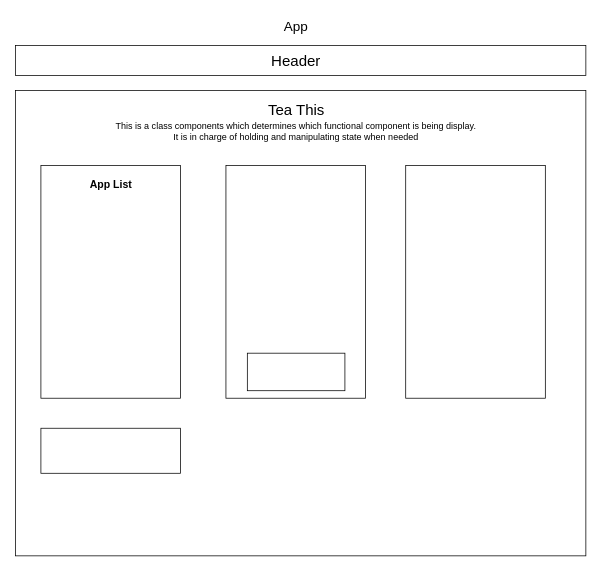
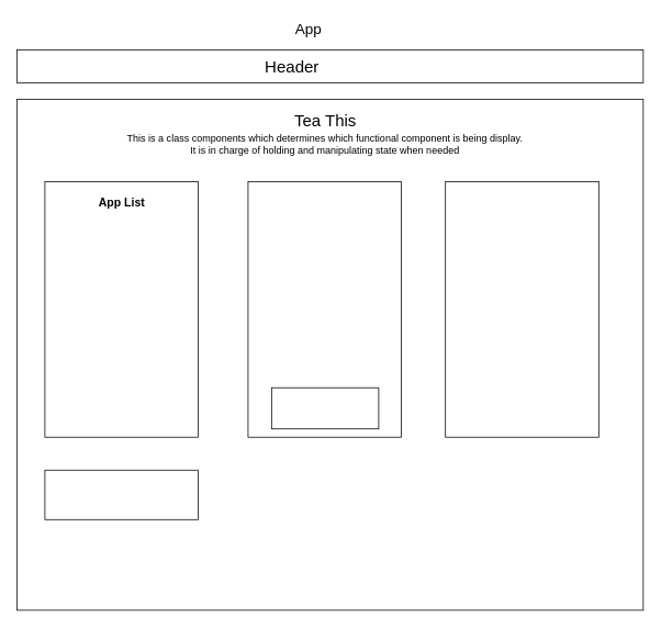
  <mxCell id="0" />
  <mxCell id="1" parent="0" />
- <mxCell id="2" value="&lt;font style=&quot;font-size: 18px;&quot;&gt;App&lt;/font&gt;" style="text;strokeColor=none;align=center;fillColor=none;html=1;verticalAlign=middle;whiteSpace=wrap;rounded=0;" vertex="1" parent="1"><mxGeometry x="339" y="20" width="110" height="30" as="geometry" /></mxCell>
+ <mxCell id="2" value="&lt;font style=&quot;font-size: 18px;&quot;&gt;App&lt;/font&gt;" style="text;strokeColor=none;align=center;fillColor=none;html=1;verticalAlign=middle;whiteSpace=wrap;rounded=0;" vertex="1" parent="1"><mxGeometry x="319" y="20" width="110" height="30" as="geometry" /></mxCell>
  <mxCell id="3" value="" style="rounded=0;whiteSpace=wrap;html=1;" vertex="1" parent="1"><mxGeometry x="20" y="60" width="760" height="40" as="geometry" /></mxCell>
- <mxCell id="4" value="&lt;font style=&quot;font-size: 20px;&quot;&gt;Header&lt;/font&gt;" style="text;strokeColor=none;align=center;fillColor=none;html=1;verticalAlign=middle;whiteSpace=wrap;rounded=0;" vertex="1" parent="1"><mxGeometry x="351" y="65" width="86" height="30" as="geometry" /></mxCell>
+ <mxCell id="4" value="&lt;font style=&quot;font-size: 20px;&quot;&gt;Header&lt;/font&gt;" style="text;strokeColor=none;align=center;fillColor=none;html=1;verticalAlign=middle;whiteSpace=wrap;rounded=0;" vertex="1" parent="1"><mxGeometry x="311" y="65" width="86" height="30" as="geometry" /></mxCell>
  <mxCell id="5" value="" style="rounded=0;whiteSpace=wrap;html=1;" vertex="1" parent="1"><mxGeometry x="20" y="120" width="760" height="620" as="geometry" /></mxCell>
  <mxCell id="6" value="&lt;font size=&quot;1&quot;&gt;&lt;span style=&quot;font-size: 20px;&quot;&gt;Tea This&lt;/span&gt;&lt;/font&gt;" style="text;strokeColor=none;align=center;fillColor=none;html=1;verticalAlign=middle;whiteSpace=wrap;rounded=0;" vertex="1" parent="1"><mxGeometry x="323.5" y="130" width="141" height="30" as="geometry" /></mxCell>
  <mxCell id="7" value="&lt;div&gt;This is a class components which determines which functional component is being display.&lt;/div&gt;&lt;div&gt;It is in charge of holding and manipulating state when needed&lt;br&gt;&lt;/div&gt;" style="text;strokeColor=none;align=center;fillColor=none;html=1;verticalAlign=middle;whiteSpace=wrap;rounded=0;" vertex="1" parent="1"><mxGeometry x="54" y="160" width="680" height="30" as="geometry" /></mxCell>
  <mxCell id="8" value="" style="rounded=0;whiteSpace=wrap;html=1;" vertex="1" parent="1"><mxGeometry x="54" y="220" width="186" height="310" as="geometry" /></mxCell>
  <mxCell id="9" value="" style="rounded=0;whiteSpace=wrap;html=1;" vertex="1" parent="1"><mxGeometry x="300.5" y="220" width="186" height="310" as="geometry" /></mxCell>
  <mxCell id="10" value="" style="rounded=0;whiteSpace=wrap;html=1;" vertex="1" parent="1"><mxGeometry x="540" y="220" width="186" height="310" as="geometry" /></mxCell>
  <mxCell id="11" value="" style="rounded=0;whiteSpace=wrap;html=1;" vertex="1" parent="1"><mxGeometry x="54" y="570" width="186" height="60" as="geometry" /></mxCell>
  <mxCell id="12" value="" style="rounded=0;whiteSpace=wrap;html=1;" vertex="1" parent="1"><mxGeometry x="329" y="470" width="130" height="50" as="geometry" /></mxCell>
  <mxCell id="13" value="&lt;b&gt;&lt;font style=&quot;font-size: 14px;&quot;&gt;App List&lt;/font&gt;&lt;/b&gt;" style="text;strokeColor=none;align=center;fillColor=none;html=1;verticalAlign=middle;whiteSpace=wrap;rounded=0;" vertex="1" parent="1"><mxGeometry x="105.5" y="230" width="83" height="30" as="geometry" /></mxCell>
